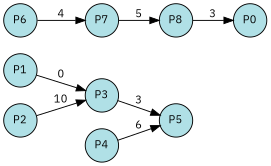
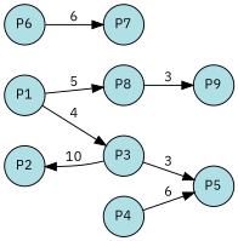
  digraph {
    fontname="IBM Plex Sans"
    rankdir=LR
    splines=true
    node [fillcolor=powderblue fixedsize=true fontcolor=black fontname="IBM Plex Sans" fontsize=12 margin=0 shape=circle style=filled]
    edge [fontcolor=black fontname="IBM Plex Sans" fontsize=12 margin=0]
    n1 [label=P1 width=0.5]
    n2 [label=P2 width=0.5]
    n3 [label=P3 width=0.5]
    n4 [label=P4 width=0.5]
    n5 [label=P5 width=0.5]
    n6 [label=P6 width=0.5]
    n7 [label=P7 width=0.5]
    n8 [label=P8 width=0.5]
-   n9 [label=P0 width=0.5]
+   n9 [label=P9 width=0.5]
    subgraph sub_1 {
      rank=same
      n1
      n2
    }
    subgraph sub_2 {
      rank=same
      n3
      n4
    }
    subgraph sub_3 {
      rank=same
      n5
    }
    subgraph sub_4 {
      rank=same
      n6
    }
    subgraph sub_5 {
      rank=same
      n7
    }
    subgraph sub_6 {
      rank=same
      n8
    }
    subgraph sub_7 {
      rank=same
      n9
    }
-   n1 -> n3 [label=0]
-   n2 -> n3 [label=10]
+   n1 -> n3 [label=4]
+   n3 -> n2 [label=10]
    n3 -> n5 [label=3]
    n4 -> n5 [label=6]
-   n6 -> n7 [label=4]
-   n7 -> n8 [label=5]
+   n6 -> n7 [label=6]
+   n1 -> n8 [label=5]
    n8 -> n9 [label=3]
  }
